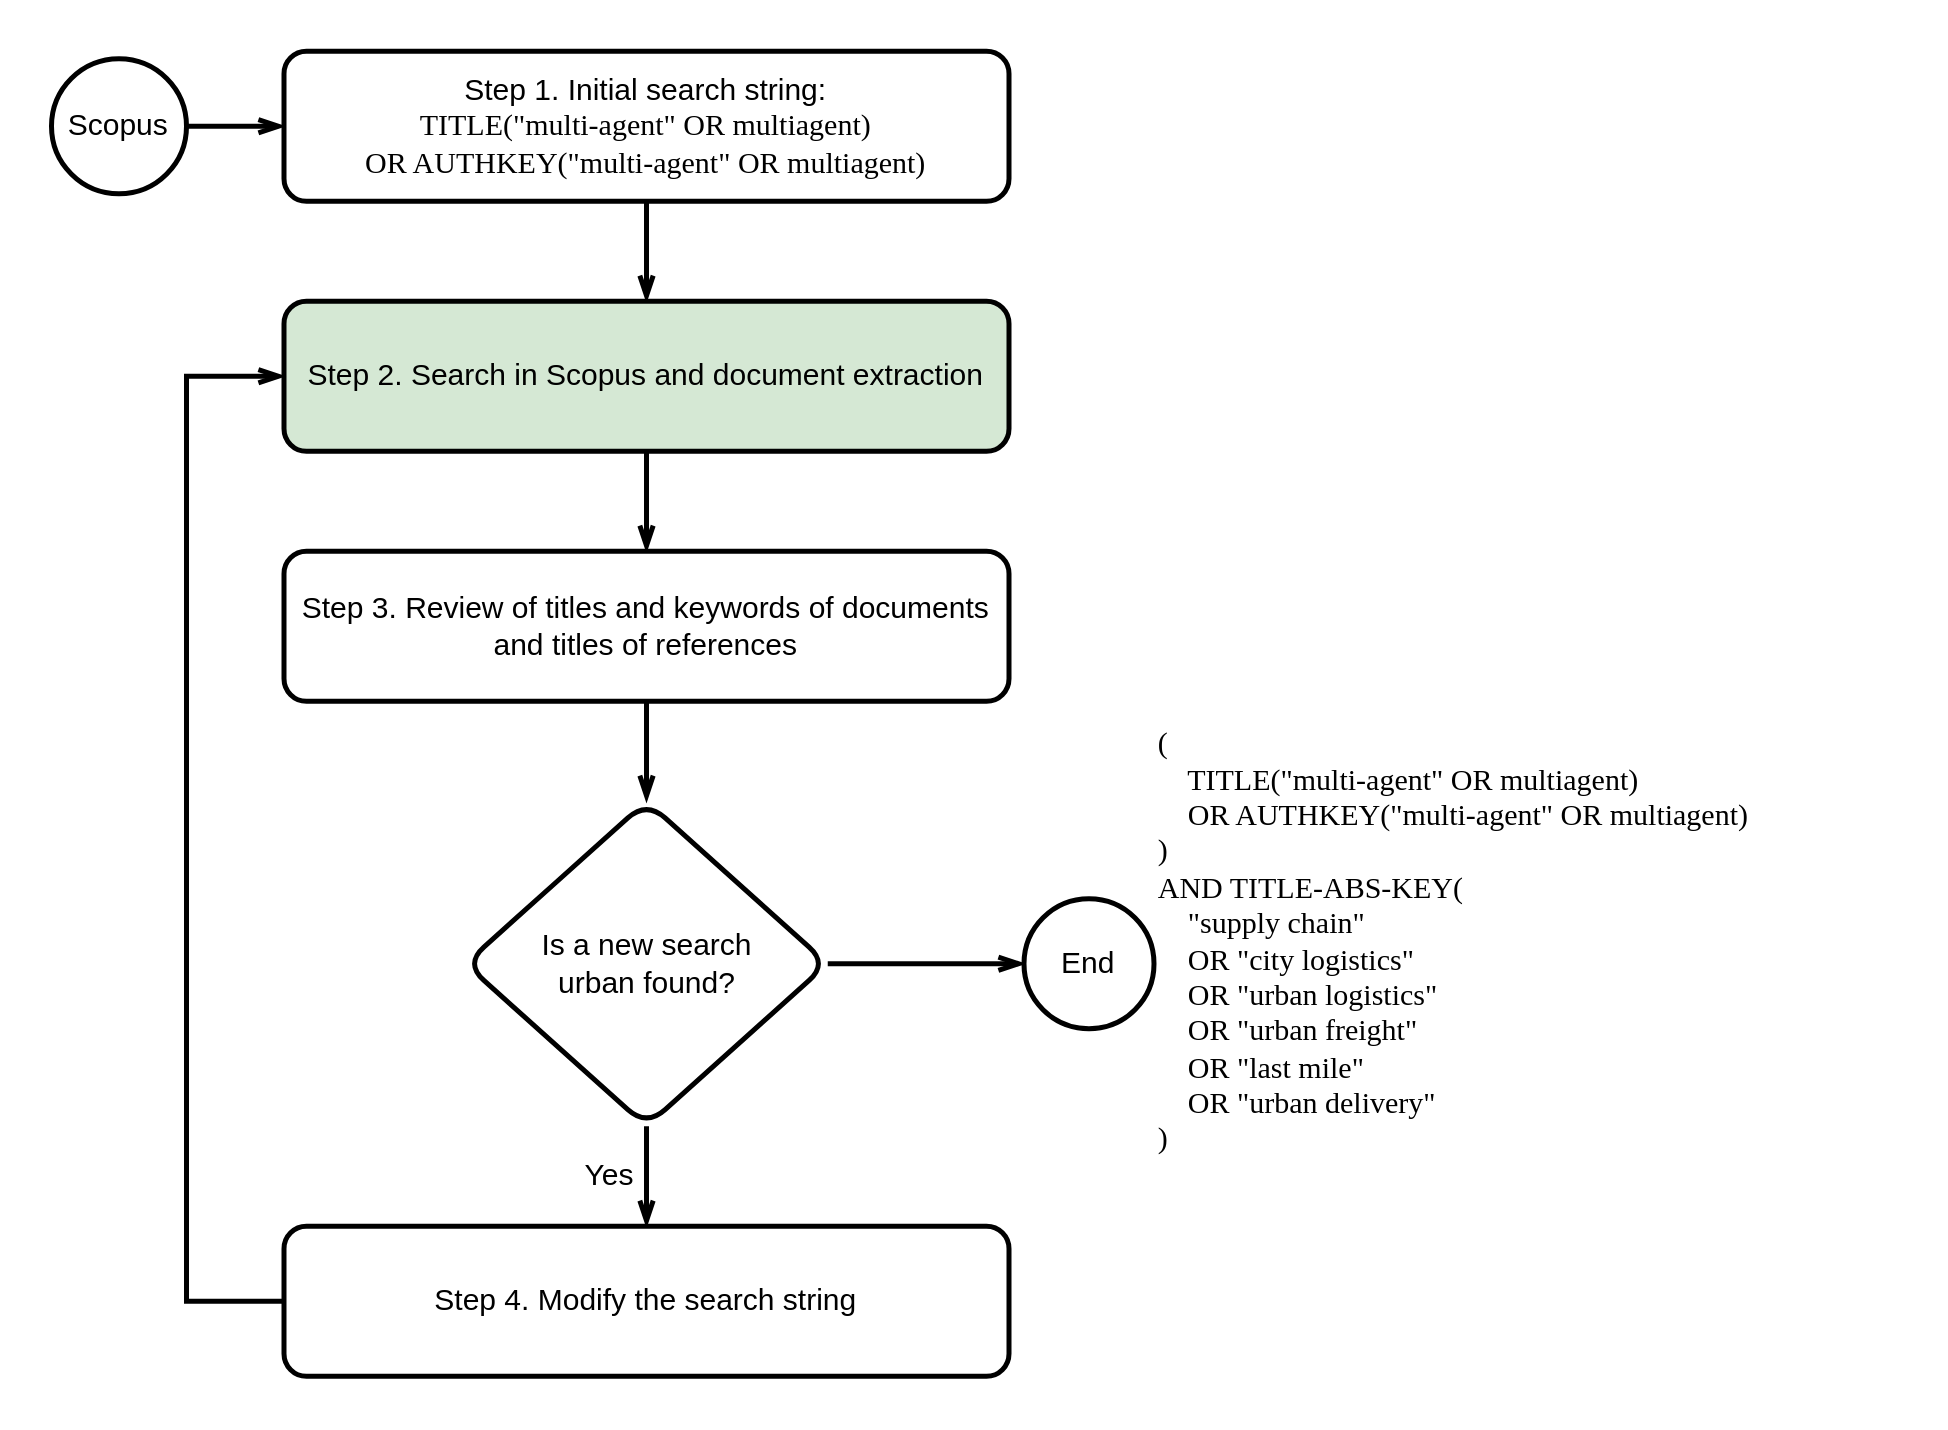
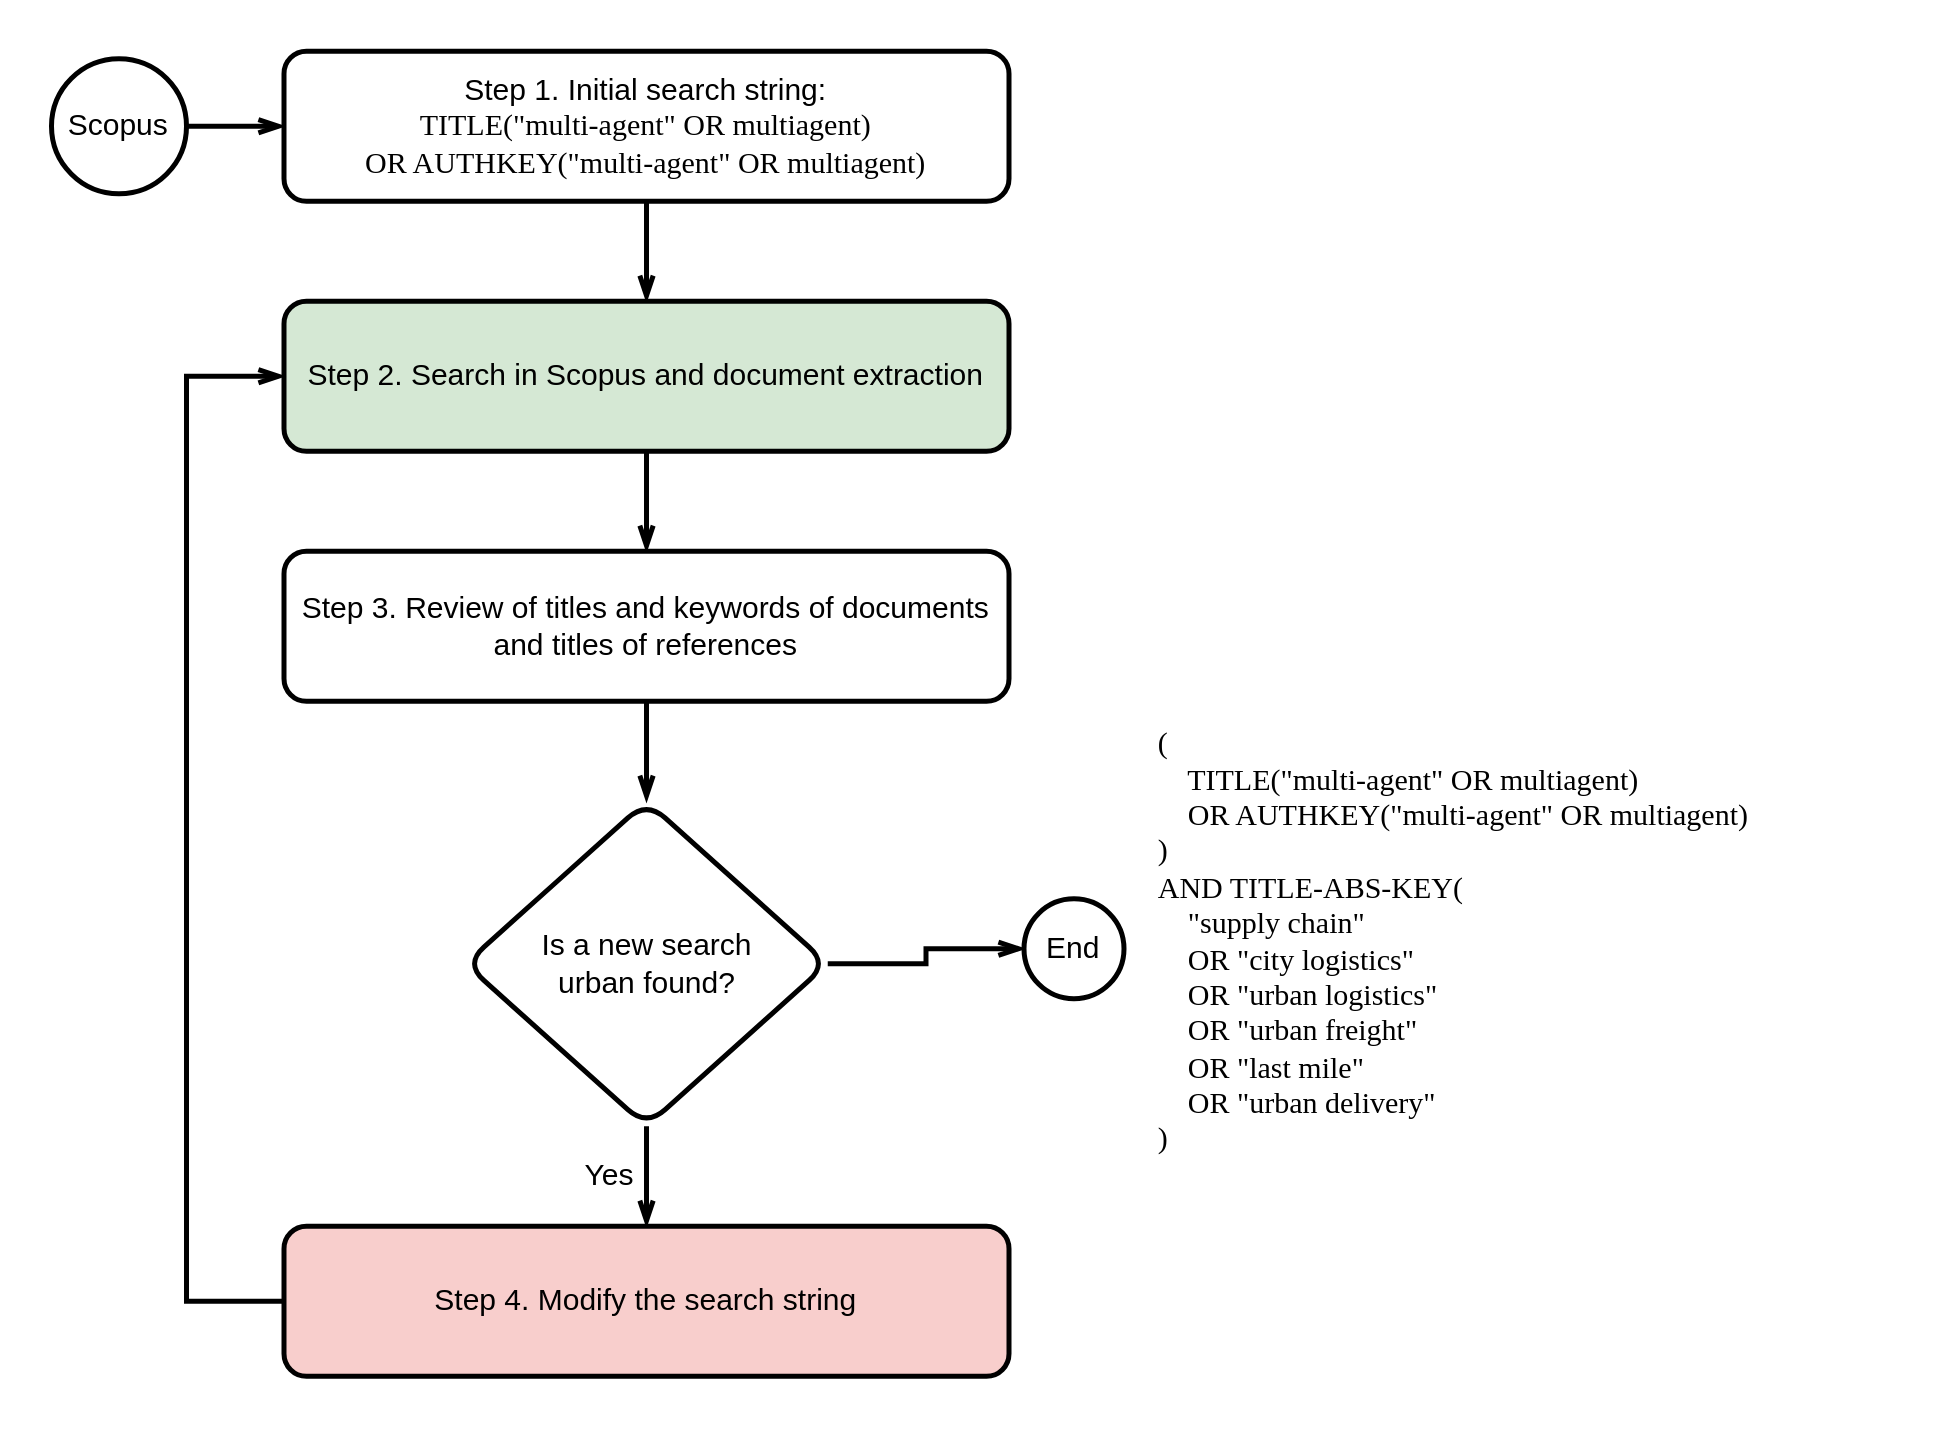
  <mxCell id="0" />
  <mxCell id="1" parent="0" />
  <mxCell id="2" style="edgeStyle=orthogonalEdgeStyle;rounded=0;orthogonalLoop=1;jettySize=auto;html=1;entryX=0;entryY=0.5;entryDx=0;entryDy=0;fontFamily=Helvetica;fontSize=12;fontColor=#000000;strokeColor=#000000;strokeWidth=2;endArrow=openThin;endFill=0;" parent="1" source="3" target="5" edge="1"><mxGeometry relative="1" as="geometry" /></mxCell>
  <mxCell id="3" value="Scopus" style="ellipse;whiteSpace=wrap;html=1;aspect=fixed;strokeColor=#000000;strokeWidth=2;fillColor=#FFFFFF;fontColor=#000000;" parent="1" vertex="1"><mxGeometry x="20" y="23" width="54" height="54" as="geometry" /></mxCell>
  <mxCell id="4" style="edgeStyle=orthogonalEdgeStyle;shape=connector;rounded=0;orthogonalLoop=1;jettySize=auto;html=1;entryX=0.5;entryY=0;entryDx=0;entryDy=0;labelBackgroundColor=default;strokeColor=#000000;strokeWidth=2;align=center;verticalAlign=middle;fontFamily=Helvetica;fontSize=12;fontColor=#000000;endArrow=openThin;endFill=0;" parent="1" source="5" target="7" edge="1"><mxGeometry relative="1" as="geometry" /></mxCell>
  <mxCell id="5" value="Step 1. Initial search string:&lt;br&gt;&lt;font face=&quot;Verdana&quot;&gt;TITLE(&quot;multi-agent&quot; OR multiagent) &lt;br&gt;OR AUTHKEY(&lt;/font&gt;&lt;span style=&quot;font-family: Verdana;&quot;&gt;&quot;multi-agent&quot; OR multiagent&lt;/span&gt;&lt;font face=&quot;Verdana&quot;&gt;)&lt;/font&gt;" style="rounded=1;whiteSpace=wrap;html=1;fontColor=#000000;strokeColor=#000000;strokeWidth=2;fillColor=#FFFFFF;" parent="1" vertex="1"><mxGeometry x="113" y="20" width="290" height="60" as="geometry" /></mxCell>
  <mxCell id="6" style="edgeStyle=orthogonalEdgeStyle;shape=connector;rounded=0;orthogonalLoop=1;jettySize=auto;html=1;entryX=0.5;entryY=0;entryDx=0;entryDy=0;labelBackgroundColor=default;strokeColor=#000000;strokeWidth=2;align=center;verticalAlign=middle;fontFamily=Helvetica;fontSize=12;fontColor=#000000;endArrow=openThin;endFill=0;" parent="1" source="7" target="9" edge="1"><mxGeometry relative="1" as="geometry" /></mxCell>
  <mxCell id="7" value="Step 2. Search in Scopus and document extraction" style="rounded=1;whiteSpace=wrap;html=1;fontColor=#000000;strokeColor=#000000;strokeWidth=2;fillColor=#d5e8d4;" parent="1" vertex="1"><mxGeometry x="113" y="120" width="290" height="60" as="geometry" /></mxCell>
  <mxCell id="8" style="edgeStyle=orthogonalEdgeStyle;shape=connector;rounded=0;orthogonalLoop=1;jettySize=auto;html=1;labelBackgroundColor=default;strokeColor=#000000;strokeWidth=2;align=center;verticalAlign=middle;fontFamily=Helvetica;fontSize=12;fontColor=#000000;endArrow=openThin;endFill=0;" parent="1" source="9" target="12" edge="1"><mxGeometry relative="1" as="geometry" /></mxCell>
  <mxCell id="9" value="Step 3. Review of titles and keywords of documents and titles of references" style="rounded=1;whiteSpace=wrap;html=1;fontColor=#000000;strokeColor=#000000;strokeWidth=2;fillColor=#FFFFFF;" parent="1" vertex="1"><mxGeometry x="113" y="220" width="290" height="60" as="geometry" /></mxCell>
  <mxCell id="10" value="Yes" style="edgeStyle=orthogonalEdgeStyle;shape=connector;rounded=0;orthogonalLoop=1;jettySize=auto;html=1;entryX=0.5;entryY=0;entryDx=0;entryDy=0;labelBackgroundColor=#FFFFFF;strokeColor=#000000;strokeWidth=2;align=center;verticalAlign=middle;fontFamily=Helvetica;fontSize=12;fontColor=#000000;endArrow=openThin;endFill=0;" parent="1" source="12" target="14" edge="1"><mxGeometry y="-15" relative="1" as="geometry"><mxPoint as="offset" /></mxGeometry></mxCell>
  <mxCell id="11" style="edgeStyle=orthogonalEdgeStyle;shape=connector;rounded=0;orthogonalLoop=1;jettySize=auto;html=1;exitX=1;exitY=0.5;exitDx=0;exitDy=0;entryX=0;entryY=0.5;entryDx=0;entryDy=0;labelBackgroundColor=default;strokeColor=#000000;strokeWidth=2;align=center;verticalAlign=middle;fontFamily=Helvetica;fontSize=12;fontColor=#000000;endArrow=openThin;endFill=0;" parent="1" source="12" target="15" edge="1"><mxGeometry relative="1" as="geometry" /></mxCell>
  <mxCell id="12" value="Is a new search&lt;br&gt;urban found?" style="rhombus;whiteSpace=wrap;html=1;rounded=1;strokeColor=#000000;strokeWidth=2;align=center;verticalAlign=middle;fontFamily=Helvetica;fontSize=12;fontColor=#000000;fillColor=#FFFFFF;" parent="1" vertex="1"><mxGeometry x="185.5" y="320" width="145" height="130" as="geometry" /></mxCell>
  <mxCell id="13" style="edgeStyle=orthogonalEdgeStyle;shape=connector;rounded=0;orthogonalLoop=1;jettySize=auto;html=1;entryX=0;entryY=0.5;entryDx=0;entryDy=0;labelBackgroundColor=default;strokeColor=#000000;strokeWidth=2;align=center;verticalAlign=middle;fontFamily=Helvetica;fontSize=12;fontColor=#000000;endArrow=openThin;endFill=0;" parent="1" source="14" target="7" edge="1"><mxGeometry relative="1" as="geometry"><Array as="points"><mxPoint x="74" y="520" /><mxPoint x="74" y="150" /></Array></mxGeometry></mxCell>
- <mxCell id="14" value="Step 4. Modify the search string" style="rounded=1;whiteSpace=wrap;html=1;fontColor=#000000;strokeColor=#000000;strokeWidth=2;fillColor=#FFFFFF;" parent="1" vertex="1"><mxGeometry x="113" y="490" width="290" height="60" as="geometry" /></mxCell>
- <mxCell id="15" value="End" style="ellipse;whiteSpace=wrap;html=1;aspect=fixed;strokeColor=#000000;strokeWidth=2;fillColor=#FFFFFF;fontColor=#000000;" parent="1" vertex="1"><mxGeometry x="409" y="359" width="52" height="52" as="geometry" /></mxCell>
+ <mxCell id="14" value="Step 4. Modify the search string" style="rounded=1;whiteSpace=wrap;html=1;fontColor=#000000;strokeColor=#000000;strokeWidth=2;fillColor=#f8cecc;" parent="1" vertex="1"><mxGeometry x="113" y="490" width="290" height="60" as="geometry" /></mxCell>
+ <mxCell id="15" value="End" style="ellipse;whiteSpace=wrap;html=1;aspect=fixed;strokeColor=#000000;strokeWidth=2;fillColor=#FFFFFF;fontColor=#000000;" parent="1" vertex="1"><mxGeometry x="409" y="359" width="40" height="40" as="geometry" /></mxCell>
  <mxCell id="16" value="&lt;div&gt;&lt;font style=&quot;text-align: center;&quot; face=&quot;Verdana&quot;&gt;(&lt;/font&gt;&lt;/div&gt;&lt;div&gt;&lt;font style=&quot;text-align: center;&quot; face=&quot;Verdana&quot;&gt;&amp;nbsp; &amp;nbsp; TITLE(&quot;multi-agent&quot; OR multiagent)&lt;br&gt;&amp;nbsp; &amp;nbsp; OR AUTHKEY(&lt;/font&gt;&lt;span style=&quot;text-align: center; font-family: Verdana;&quot;&gt;&quot;multi-agent&quot; OR multiagent&lt;/span&gt;&lt;font style=&quot;text-align: center;&quot; face=&quot;Verdana&quot;&gt;)&lt;/font&gt;&lt;br&gt;&lt;/div&gt;&lt;div&gt;&lt;font style=&quot;text-align: center;&quot; face=&quot;Verdana&quot;&gt;)&lt;/font&gt;&lt;/div&gt;&lt;div&gt;&lt;font style=&quot;text-align: center;&quot; face=&quot;Verdana&quot;&gt;AND TITLE-ABS-KEY(&lt;/font&gt;&lt;/div&gt;&lt;div&gt;&lt;font style=&quot;text-align: center;&quot; face=&quot;Verdana&quot;&gt;&amp;nbsp; &amp;nbsp; &quot;supply chain&quot;&amp;nbsp;&lt;/font&gt;&lt;/div&gt;&lt;div&gt;&lt;font style=&quot;text-align: center;&quot; face=&quot;Verdana&quot;&gt;&amp;nbsp; &amp;nbsp; OR &quot;city logistics&quot;&lt;/font&gt;&lt;/div&gt;&lt;div&gt;&lt;font style=&quot;text-align: center;&quot; face=&quot;Verdana&quot;&gt;&amp;nbsp; &amp;nbsp; OR &quot;urban logistics&quot;&lt;/font&gt;&lt;/div&gt;&lt;div&gt;&lt;font style=&quot;text-align: center;&quot; face=&quot;Verdana&quot;&gt;&amp;nbsp; &amp;nbsp; OR &quot;urban freight&quot;&lt;/font&gt;&lt;/div&gt;&lt;div&gt;&lt;font style=&quot;text-align: center;&quot; face=&quot;Verdana&quot;&gt;&amp;nbsp; &amp;nbsp; OR &quot;last mile&quot;&lt;/font&gt;&lt;/div&gt;&lt;div&gt;&lt;font style=&quot;text-align: center;&quot; face=&quot;Verdana&quot;&gt;&amp;nbsp; &amp;nbsp; OR &quot;urban delivery&quot;&lt;/font&gt;&lt;/div&gt;&lt;div&gt;&lt;font style=&quot;text-align: center;&quot; face=&quot;Verdana&quot;&gt;)&lt;/font&gt;&lt;/div&gt;" style="text;html=1;strokeColor=none;fillColor=none;align=left;verticalAlign=middle;whiteSpace=wrap;rounded=0;fontSize=12;fontFamily=Helvetica;fontColor=#000000;" parent="1" vertex="1"><mxGeometry x="461" y="284" width="296" height="184.5" as="geometry" /></mxCell>
